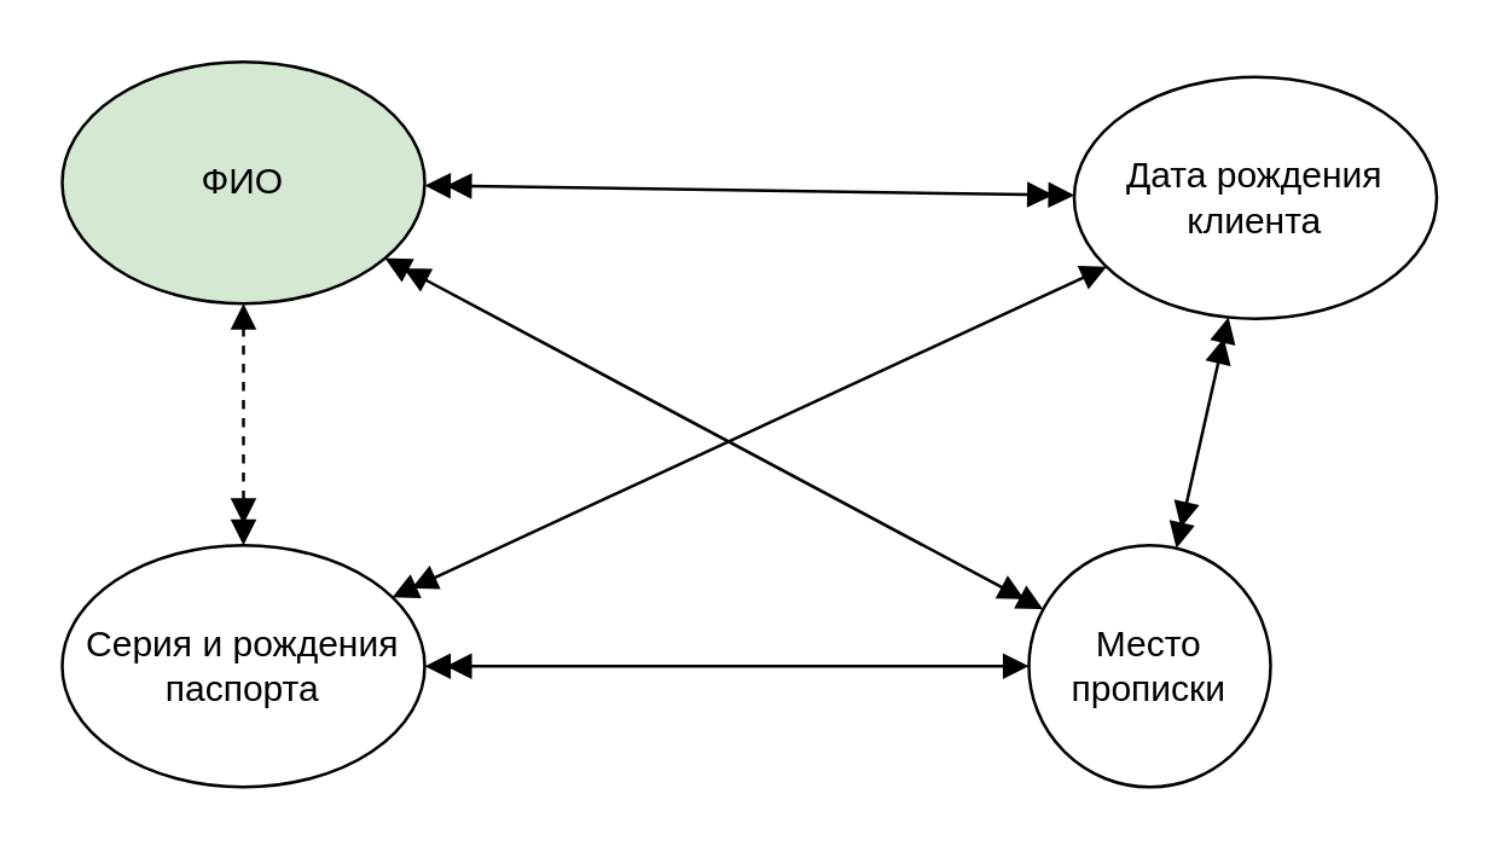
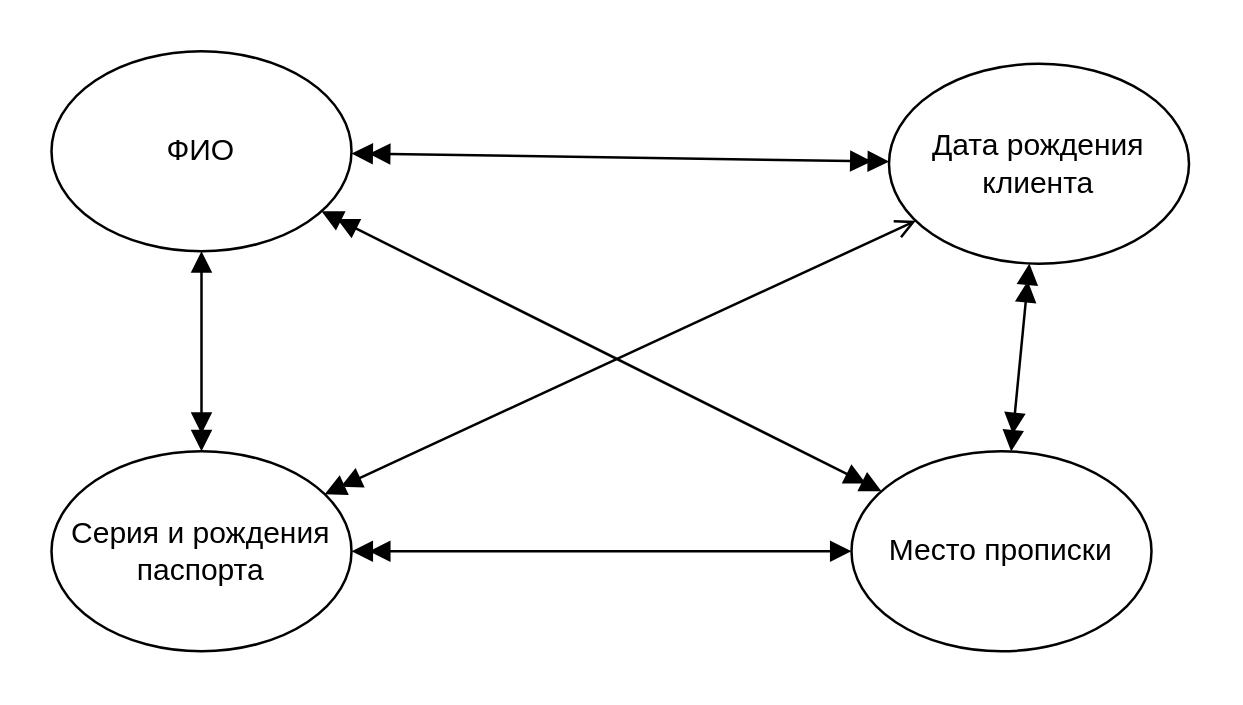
  <mxCell id="0" />
  <mxCell id="1" parent="0" />
  <mxCell id="2" value="Серия и рождения паспорта" style="ellipse;whiteSpace=wrap;html=1;" parent="1" vertex="1"><mxGeometry x="20" y="180" width="120" height="80" as="geometry" /></mxCell>
- <mxCell id="3" value="ФИО" style="ellipse;whiteSpace=wrap;html=1;fillColor=#d5e8d4;" parent="1" vertex="1"><mxGeometry x="20" y="20" width="120" height="80" as="geometry" /></mxCell>
- <mxCell id="4" value="Место прописки" style="ellipse;whiteSpace=wrap;html=1;" parent="1" vertex="1"><mxGeometry x="340" y="180" width="80" height="80" as="geometry" /></mxCell>
- <mxCell id="5" value="" style="endArrow=block;html=1;rounded=0;endFill=1;startArrow=doubleBlock;startFill=1;dashed=1;" parent="1" source="2" target="3" edge="1"><mxGeometry width="50" height="50" relative="1" as="geometry"><mxPoint x="170" y="140" as="sourcePoint" /><mxPoint x="110" y="100" as="targetPoint" /></mxGeometry></mxCell>
+ <mxCell id="3" value="ФИО" style="ellipse;whiteSpace=wrap;html=1;" parent="1" vertex="1"><mxGeometry x="20" y="20" width="120" height="80" as="geometry" /></mxCell>
+ <mxCell id="4" value="Место прописки" style="ellipse;whiteSpace=wrap;html=1;" parent="1" vertex="1"><mxGeometry x="340" y="180" width="120" height="80" as="geometry" /></mxCell>
+ <mxCell id="5" value="" style="endArrow=block;html=1;rounded=0;endFill=1;startArrow=doubleBlock;startFill=1;" parent="1" source="2" target="3" edge="1"><mxGeometry width="50" height="50" relative="1" as="geometry"><mxPoint x="170" y="140" as="sourcePoint" /><mxPoint x="110" y="100" as="targetPoint" /></mxGeometry></mxCell>
  <mxCell id="6" value="" style="endArrow=block;html=1;rounded=0;endFill=1;startArrow=doubleBlock;startFill=1;" parent="1" source="2" target="4" edge="1"><mxGeometry width="50" height="50" relative="1" as="geometry"><mxPoint x="289.933" y="160.146" as="sourcePoint" /><mxPoint x="370.138" y="99.896" as="targetPoint" /></mxGeometry></mxCell>
  <mxCell id="7" value="" style="endArrow=doubleBlock;html=1;rounded=0;endFill=1;startArrow=doubleBlock;startFill=1;" parent="1" source="4" target="3" edge="1"><mxGeometry width="50" height="50" relative="1" as="geometry"><mxPoint x="100" y="270.559" as="sourcePoint" /><mxPoint x="351.905" y="80" as="targetPoint" /></mxGeometry></mxCell>
  <mxCell id="8" value="Дата рождения клиента" style="ellipse;whiteSpace=wrap;html=1;" parent="1" vertex="1"><mxGeometry x="355" y="25" width="120" height="80" as="geometry" /></mxCell>
- <mxCell id="9" value="" style="endArrow=block;html=1;rounded=0;endFill=1;startArrow=doubleBlock;startFill=1;" parent="1" source="2" target="8" edge="1"><mxGeometry width="50" height="50" relative="1" as="geometry"><mxPoint x="25.545" y="174.874" as="sourcePoint" /><mxPoint x="354.467" y="85.145" as="targetPoint" /></mxGeometry></mxCell>
+ <mxCell id="9" value="" style="endArrow=open;html=1;rounded=0;endFill=1;startArrow=doubleBlock;startFill=1;" parent="1" source="2" target="8" edge="1"><mxGeometry width="50" height="50" relative="1" as="geometry"><mxPoint x="25.545" y="174.874" as="sourcePoint" /><mxPoint x="354.467" y="85.145" as="targetPoint" /></mxGeometry></mxCell>
  <mxCell id="10" value="" style="endArrow=doubleBlock;html=1;rounded=0;endFill=1;startArrow=doubleBlock;startFill=1;" parent="1" source="8" target="4" edge="1"><mxGeometry width="50" height="50" relative="1" as="geometry"><mxPoint x="456.718" y="156.718" as="sourcePoint" /><mxPoint x="403.282" y="103.282" as="targetPoint" /></mxGeometry></mxCell>
  <mxCell id="11" value="" style="endArrow=doubleBlock;html=1;rounded=0;endFill=1;startArrow=doubleBlock;startFill=1;" parent="1" source="8" target="3" edge="1"><mxGeometry width="50" height="50" relative="1" as="geometry"><mxPoint x="496.718" y="223.282" as="sourcePoint" /><mxPoint x="443.282" y="276.718" as="targetPoint" /></mxGeometry></mxCell>
